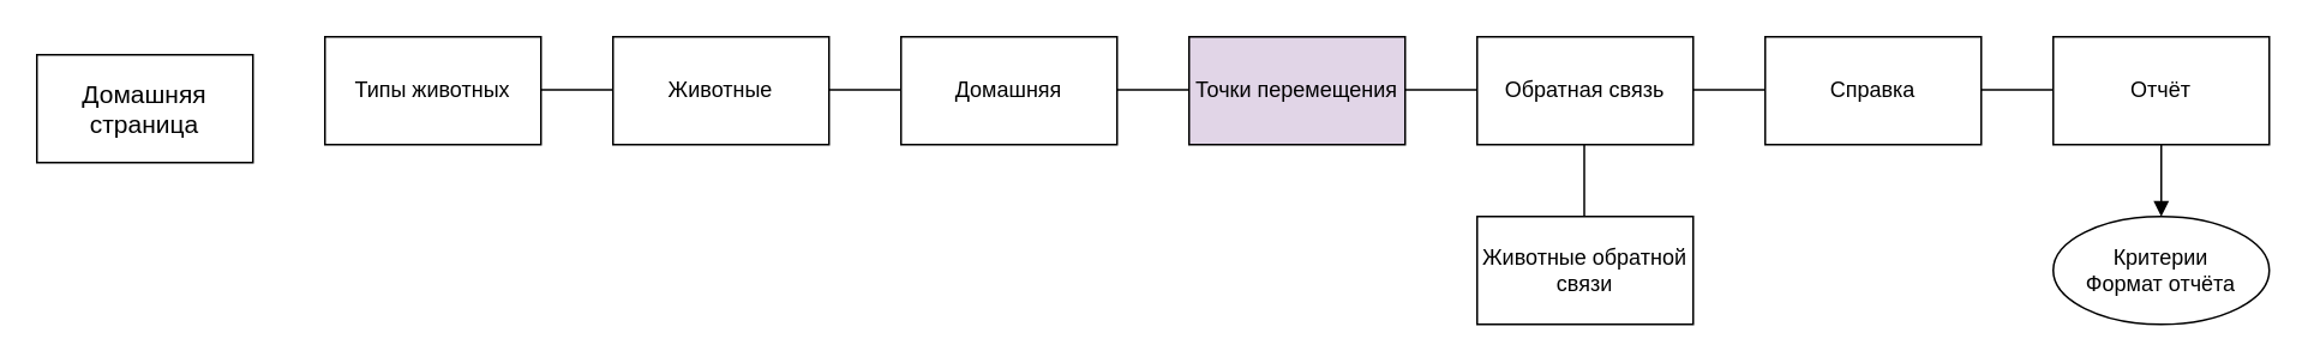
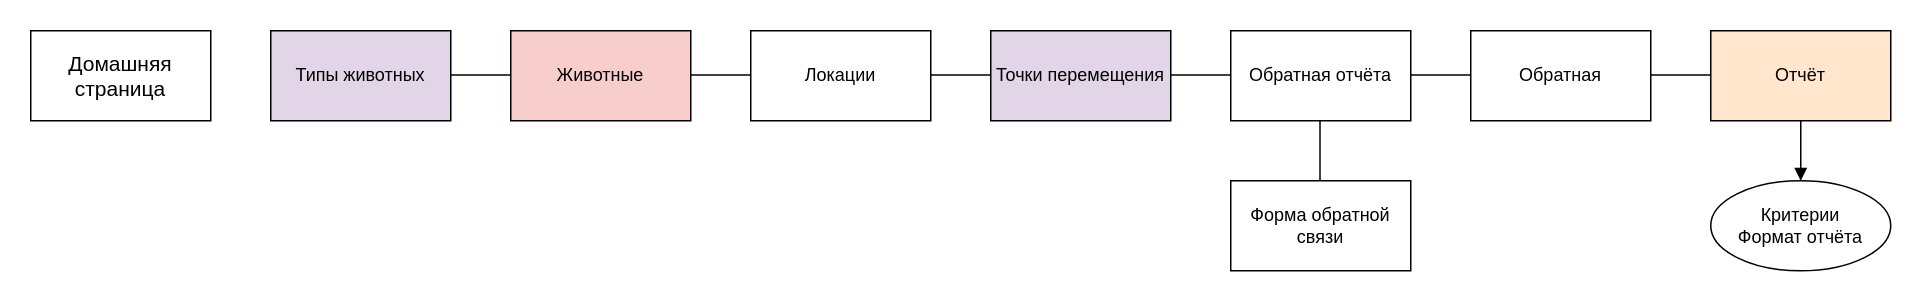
  <mxCell id="0" />
  <mxCell id="1" parent="0" />
- <mxCell id="2" value="&lt;font style=&quot;font-size: 14px;&quot;&gt;Домашняя страница&lt;br&gt;&lt;/font&gt;" style="rounded=0;whiteSpace=wrap;html=1;" vertex="1" parent="1"><mxGeometry x="20" y="30" width="120" height="60" as="geometry" /></mxCell>
- <mxCell id="3" value="Типы животных" style="rounded=0;whiteSpace=wrap;html=1;" vertex="1" parent="1"><mxGeometry x="180" y="20" width="120" height="60" as="geometry" /></mxCell>
- <mxCell id="4" value="Животные" style="rounded=0;whiteSpace=wrap;html=1;" vertex="1" parent="1"><mxGeometry x="340" y="20" width="120" height="60" as="geometry" /></mxCell>
- <mxCell id="5" value="Домашняя" style="rounded=0;whiteSpace=wrap;html=1;" vertex="1" parent="1"><mxGeometry x="500" y="20" width="120" height="60" as="geometry" /></mxCell>
+ <mxCell id="2" value="&lt;font style=&quot;font-size: 14px;&quot;&gt;Домашняя страница&lt;br&gt;&lt;/font&gt;" style="rounded=0;whiteSpace=wrap;html=1;" vertex="1" parent="1"><mxGeometry x="20" y="20" width="120" height="60" as="geometry" /></mxCell>
+ <mxCell id="3" value="Типы животных" style="rounded=0;whiteSpace=wrap;html=1;fillColor=#e1d5e7;" vertex="1" parent="1"><mxGeometry x="180" y="20" width="120" height="60" as="geometry" /></mxCell>
+ <mxCell id="4" value="Животные" style="rounded=0;whiteSpace=wrap;html=1;fillColor=#f8cecc;" vertex="1" parent="1"><mxGeometry x="340" y="20" width="120" height="60" as="geometry" /></mxCell>
+ <mxCell id="5" value="Локации" style="rounded=0;whiteSpace=wrap;html=1;" vertex="1" parent="1"><mxGeometry x="500" y="20" width="120" height="60" as="geometry" /></mxCell>
  <mxCell id="6" value="Точки перемещения" style="rounded=0;whiteSpace=wrap;html=1;fillColor=#e1d5e7;" vertex="1" parent="1"><mxGeometry x="660" y="20" width="120" height="60" as="geometry" /></mxCell>
- <mxCell id="7" value="&lt;div&gt;Обратная связь&lt;/div&gt;" style="rounded=0;whiteSpace=wrap;html=1;" vertex="1" parent="1"><mxGeometry x="820" y="20" width="120" height="60" as="geometry" /></mxCell>
- <mxCell id="8" value="Справка" style="rounded=0;whiteSpace=wrap;html=1;" vertex="1" parent="1"><mxGeometry x="980" y="20" width="120" height="60" as="geometry" /></mxCell>
- <mxCell id="9" value="Отчёт" style="rounded=0;whiteSpace=wrap;html=1;" vertex="1" parent="1"><mxGeometry x="1140" y="20" width="120" height="60" as="geometry" /></mxCell>
- <mxCell id="10" value="Животные обратной связи" style="rounded=0;whiteSpace=wrap;html=1;" vertex="1" parent="1"><mxGeometry x="820" y="120" width="120" height="60" as="geometry" /></mxCell>
+ <mxCell id="7" value="&lt;div&gt;Обратная отчёта&lt;/div&gt;" style="rounded=0;whiteSpace=wrap;html=1;" vertex="1" parent="1"><mxGeometry x="820" y="20" width="120" height="60" as="geometry" /></mxCell>
+ <mxCell id="8" value="Обратная" style="rounded=0;whiteSpace=wrap;html=1;" vertex="1" parent="1"><mxGeometry x="980" y="20" width="120" height="60" as="geometry" /></mxCell>
+ <mxCell id="9" value="Отчёт" style="rounded=0;whiteSpace=wrap;html=1;fillColor=#ffe6cc;" vertex="1" parent="1"><mxGeometry x="1140" y="20" width="120" height="60" as="geometry" /></mxCell>
+ <mxCell id="10" value="Форма обратной связи" style="rounded=0;whiteSpace=wrap;html=1;" vertex="1" parent="1"><mxGeometry x="820" y="120" width="120" height="60" as="geometry" /></mxCell>
  <mxCell id="11" value="&lt;div&gt;Критерии&lt;/div&gt;&lt;div&gt;Формат отчёта&lt;br&gt;&lt;/div&gt;" style="ellipse;whiteSpace=wrap;html=1;" vertex="1" parent="1"><mxGeometry x="1140" y="120" width="120" height="60" as="geometry" /></mxCell>
  <mxCell id="12" value="" style="endArrow=none;html=1;rounded=0;exitX=1;exitY=0.5;exitDx=0;exitDy=0;entryX=0;entryY=0.5;entryDx=0;entryDy=0;" edge="1" parent="1"><mxGeometry width="50" height="50" relative="1" as="geometry"><mxPoint x="300" y="49.5" as="sourcePoint" /><mxPoint x="340" y="49.5" as="targetPoint" /></mxGeometry></mxCell>
  <mxCell id="13" value="" style="endArrow=none;html=1;rounded=0;exitX=1;exitY=0.5;exitDx=0;exitDy=0;entryX=0;entryY=0.5;entryDx=0;entryDy=0;" edge="1" parent="1"><mxGeometry width="50" height="50" relative="1" as="geometry"><mxPoint x="460" y="49.5" as="sourcePoint" /><mxPoint x="500" y="49.5" as="targetPoint" /></mxGeometry></mxCell>
  <mxCell id="14" value="" style="endArrow=none;html=1;rounded=0;exitX=1;exitY=0.5;exitDx=0;exitDy=0;entryX=0;entryY=0.5;entryDx=0;entryDy=0;" edge="1" parent="1"><mxGeometry width="50" height="50" relative="1" as="geometry"><mxPoint x="620" y="49.5" as="sourcePoint" /><mxPoint x="660" y="49.5" as="targetPoint" /></mxGeometry></mxCell>
  <mxCell id="15" value="" style="endArrow=none;html=1;rounded=0;exitX=1;exitY=0.5;exitDx=0;exitDy=0;entryX=0;entryY=0.5;entryDx=0;entryDy=0;" edge="1" parent="1"><mxGeometry width="50" height="50" relative="1" as="geometry"><mxPoint x="780" y="49.5" as="sourcePoint" /><mxPoint x="820" y="49.5" as="targetPoint" /></mxGeometry></mxCell>
  <mxCell id="16" value="" style="endArrow=none;html=1;rounded=0;exitX=1;exitY=0.5;exitDx=0;exitDy=0;entryX=0;entryY=0.5;entryDx=0;entryDy=0;" edge="1" parent="1"><mxGeometry width="50" height="50" relative="1" as="geometry"><mxPoint x="940" y="49.5" as="sourcePoint" /><mxPoint x="980" y="49.5" as="targetPoint" /></mxGeometry></mxCell>
  <mxCell id="17" value="" style="endArrow=none;html=1;rounded=0;exitX=1;exitY=0.5;exitDx=0;exitDy=0;entryX=0;entryY=0.5;entryDx=0;entryDy=0;" edge="1" parent="1"><mxGeometry width="50" height="50" relative="1" as="geometry"><mxPoint x="1100" y="49.5" as="sourcePoint" /><mxPoint x="1140" y="49.5" as="targetPoint" /></mxGeometry></mxCell>
  <mxCell id="18" value="" style="endArrow=block;html=1;rounded=0;exitX=0.5;exitY=1;exitDx=0;exitDy=0;entryX=0.5;entryY=0;entryDx=0;entryDy=0;" edge="1" parent="1" source="9" target="11"><mxGeometry width="50" height="50" relative="1" as="geometry"><mxPoint x="1110" y="59.5" as="sourcePoint" /><mxPoint x="1150" y="59.5" as="targetPoint" /></mxGeometry></mxCell>
  <mxCell id="19" value="" style="endArrow=none;html=1;rounded=0;exitX=0.5;exitY=1;exitDx=0;exitDy=0;entryX=0.5;entryY=0;entryDx=0;entryDy=0;" edge="1" parent="1"><mxGeometry width="50" height="50" relative="1" as="geometry"><mxPoint x="879.5" y="80" as="sourcePoint" /><mxPoint x="879.5" y="120" as="targetPoint" /></mxGeometry></mxCell>
